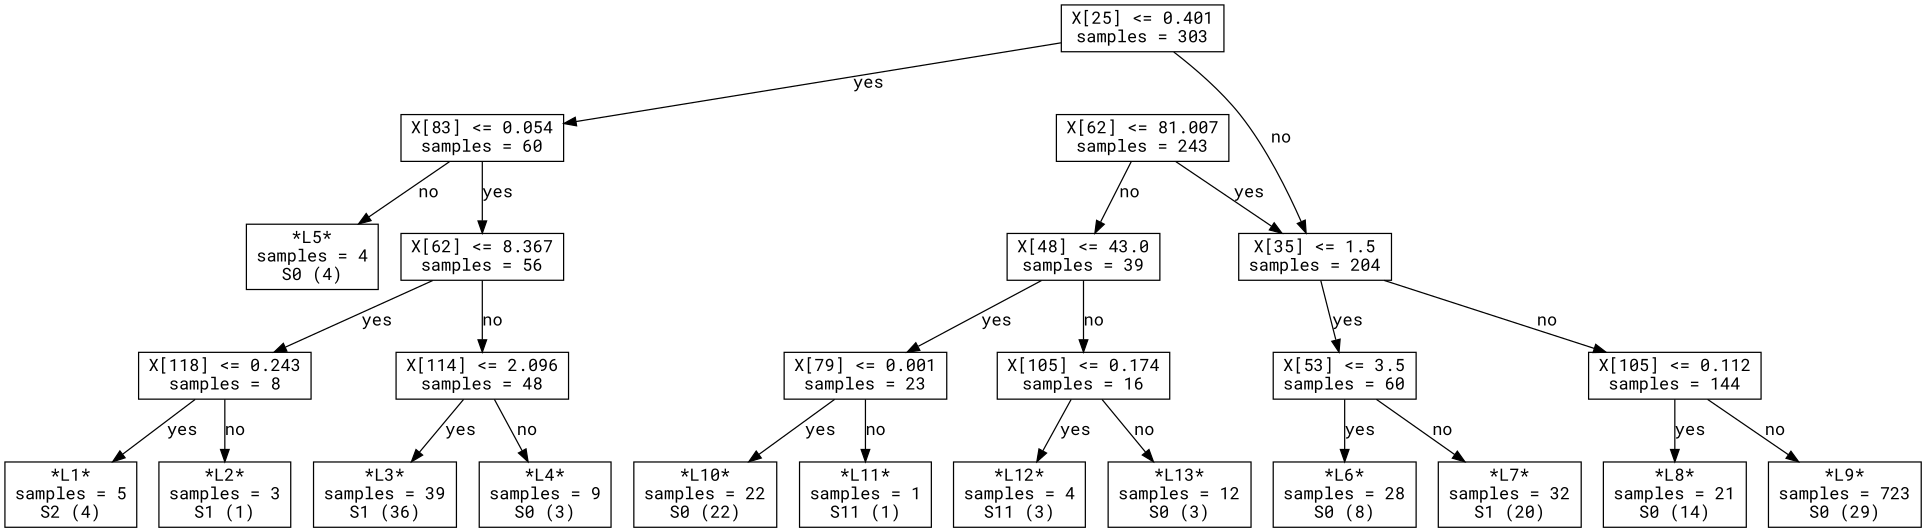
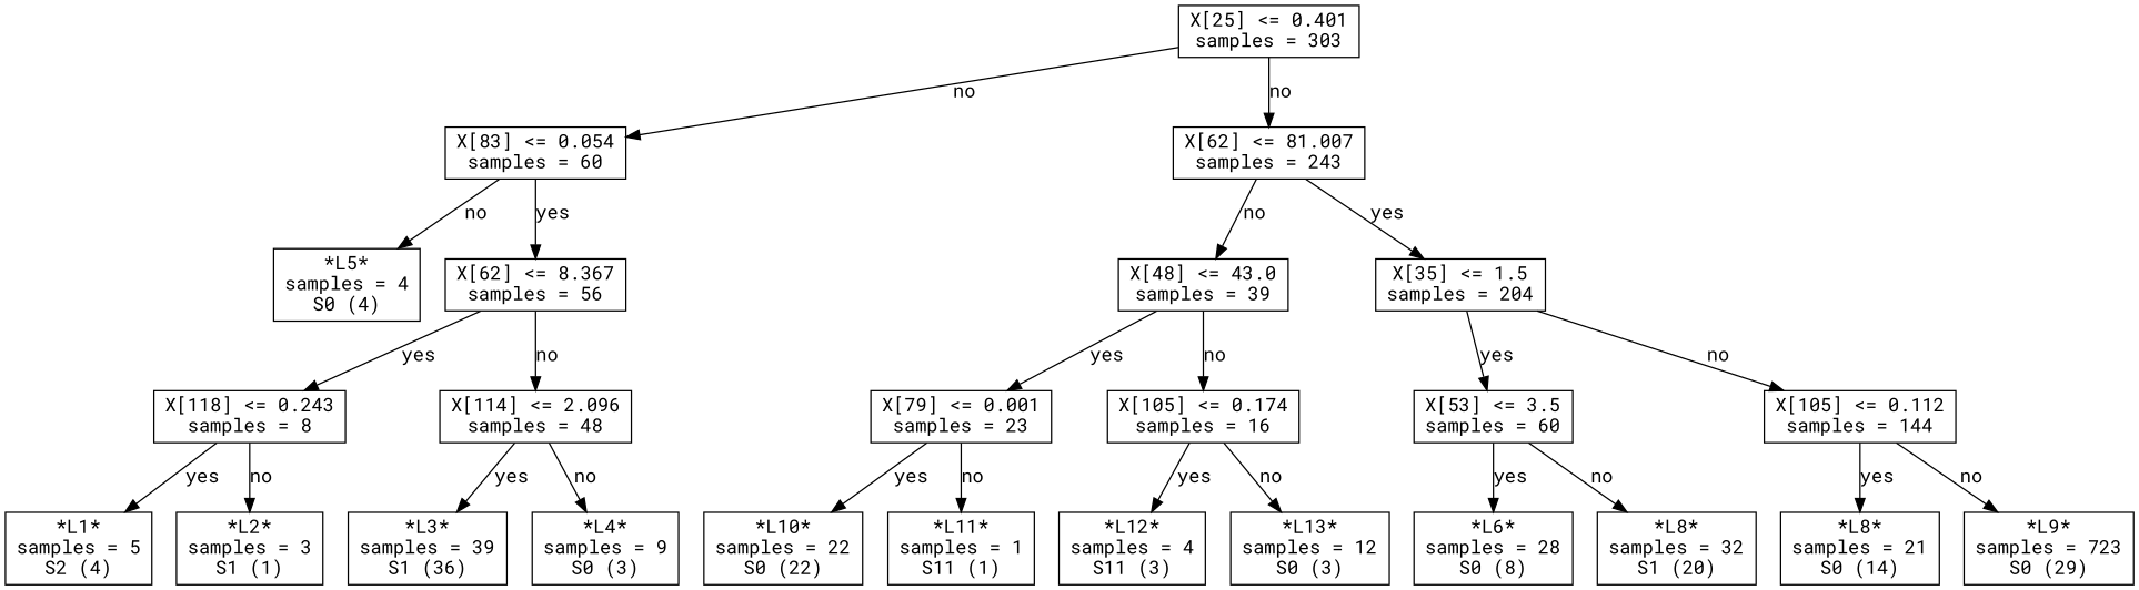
  digraph {
    fontname="Roboto Mono"
    node [fontname="Roboto Mono" shape=box]
    edge [fontname="Roboto Mono"]
    n1 [label="X[25] <= 0.401\nsamples = 303\n"]
    n2 [label="X[83] <= 0.054\nsamples = 60\n"]
    n3 [label="X[62] <= 81.007\nsamples = 243\n"]
    n4 [label="X[62] <= 8.367\nsamples = 56\n"]
    n5 [label="*L5*\nsamples = 4\nS0 (4)\n"]
    n6 [label="X[35] <= 1.5\nsamples = 204\n"]
    n7 [label="X[48] <= 43.0\nsamples = 39\n"]
    n8 [label="X[118] <= 0.243\nsamples = 8\n"]
    n9 [label="X[114] <= 2.096\nsamples = 48\n"]
    n10 [label="*L1*\nsamples = 5\nS2 (4)\n"]
    n11 [label="*L2*\nsamples = 3\nS1 (1)\n"]
    n12 [label="*L3*\nsamples = 39\nS1 (36)\n"]
    n13 [label="*L4*\nsamples = 9\nS0 (3)\n"]
    n14 [label="X[53] <= 3.5\nsamples = 60\n"]
    n15 [label="X[105] <= 0.112\nsamples = 144\n"]
    n16 [label="X[79] <= 0.001\nsamples = 23\n"]
    n17 [label="X[105] <= 0.174\nsamples = 16\n"]
    n18 [label="*L6*\nsamples = 28\nS0 (8)\n"]
-   n19 [label="*L7*\nsamples = 32\nS1 (20)\n"]
+   n19 [label="*L8*\nsamples = 32\nS1 (20)\n"]
    n20 [label="*L8*\nsamples = 21\nS0 (14)\n"]
    n21 [label="*L9*\nsamples = 723\nS0 (29)\n"]
    n22 [label="*L10*\nsamples = 22\nS0 (22)\n"]
    n23 [label="*L11*\nsamples = 1\nS11 (1)\n"]
    n24 [label="*L12*\nsamples = 4\nS11 (3)\n"]
    n25 [label="*L13*\nsamples = 12\nS0 (3)\n"]
-   n1 -> n2 [label=yes]
-   n1 -> n6 [label=no]
+   n1 -> n2 [label=no]
+   n1 -> n3 [label=no]
    n2 -> n4 [label=yes]
    n2 -> n5 [label=no]
    n3 -> n6 [label=yes]
    n3 -> n7 [label=no]
    n4 -> n8 [label=yes]
    n4 -> n9 [label=no]
    n6 -> n14 [label=yes]
    n6 -> n15 [label=no]
    n7 -> n16 [label=yes]
    n7 -> n17 [label=no]
    n8 -> n10 [label=yes]
    n8 -> n11 [label=no]
    n9 -> n12 [label=yes]
    n9 -> n13 [label=no]
    n14 -> n18 [label=yes]
    n14 -> n19 [label=no]
    n15 -> n20 [label=yes]
    n15 -> n21 [label=no]
    n16 -> n22 [label=yes]
    n16 -> n23 [label=no]
    n17 -> n24 [label=yes]
    n17 -> n25 [label=no]
  }
